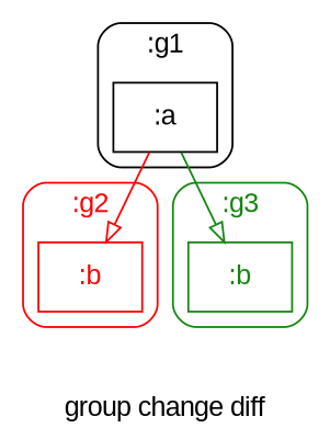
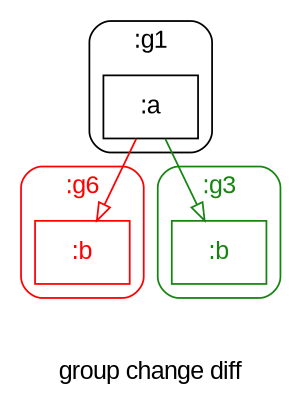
  digraph {
    bgcolor="#ffffff"
    fontcolor="#000000"
    fontname="Liberation Sans"
    label="group change diff"
    node [fontname="Liberation Sans" shape=rectangle]
    edge [arrowhead=empty fontname="Liberation Sans"]
    n1 [color="#ff0000" fontcolor="#ff0000" label=":b"]
    n2 [color="#000000" fontcolor="#000000" label=":a"]
    n3 [color="#158510" fontcolor="#158510" label=":b"]
    subgraph cluster_1 {
      color="#ff0000"
      fontcolor="#ff0000"
-     label=":g2"
+     label=":g6"
      style=rounded
      n1
    }
    subgraph cluster_2 {
      color="#000000"
      label=":g1"
      style=rounded
      n2
    }
    subgraph cluster_3 {
      color="#158510"
      fontcolor="#158510"
      label=":g3"
      style=rounded
      n3
    }
    n2 -> n1 [color="#ff0000"]
    n2 -> n3 [color="#158510"]
  }
